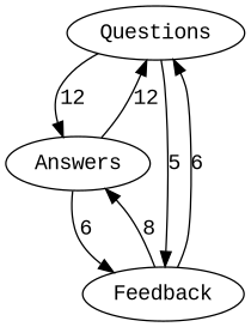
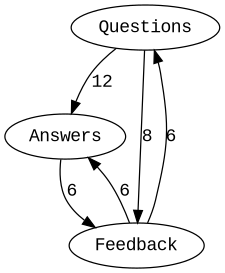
  digraph {
    fontname="Liberation Mono"
    node [fontname="Liberation Mono" group=a]
    edge [fontname="Liberation Mono"]
    Questions
    Answers
    Feedback
    Questions -> Answers [label=12]
    Questions -> Answers [style=invis]
-   Questions -> Feedback [label=5]
-   Answers -> Questions [label=12]
+   Questions -> Feedback [label=8]
    Answers -> Feedback [label=6]
    Answers -> Feedback [style=invis]
    Feedback -> Questions [label=6]
-   Feedback -> Answers [label=8]
+   Feedback -> Answers [label=6]
  }
